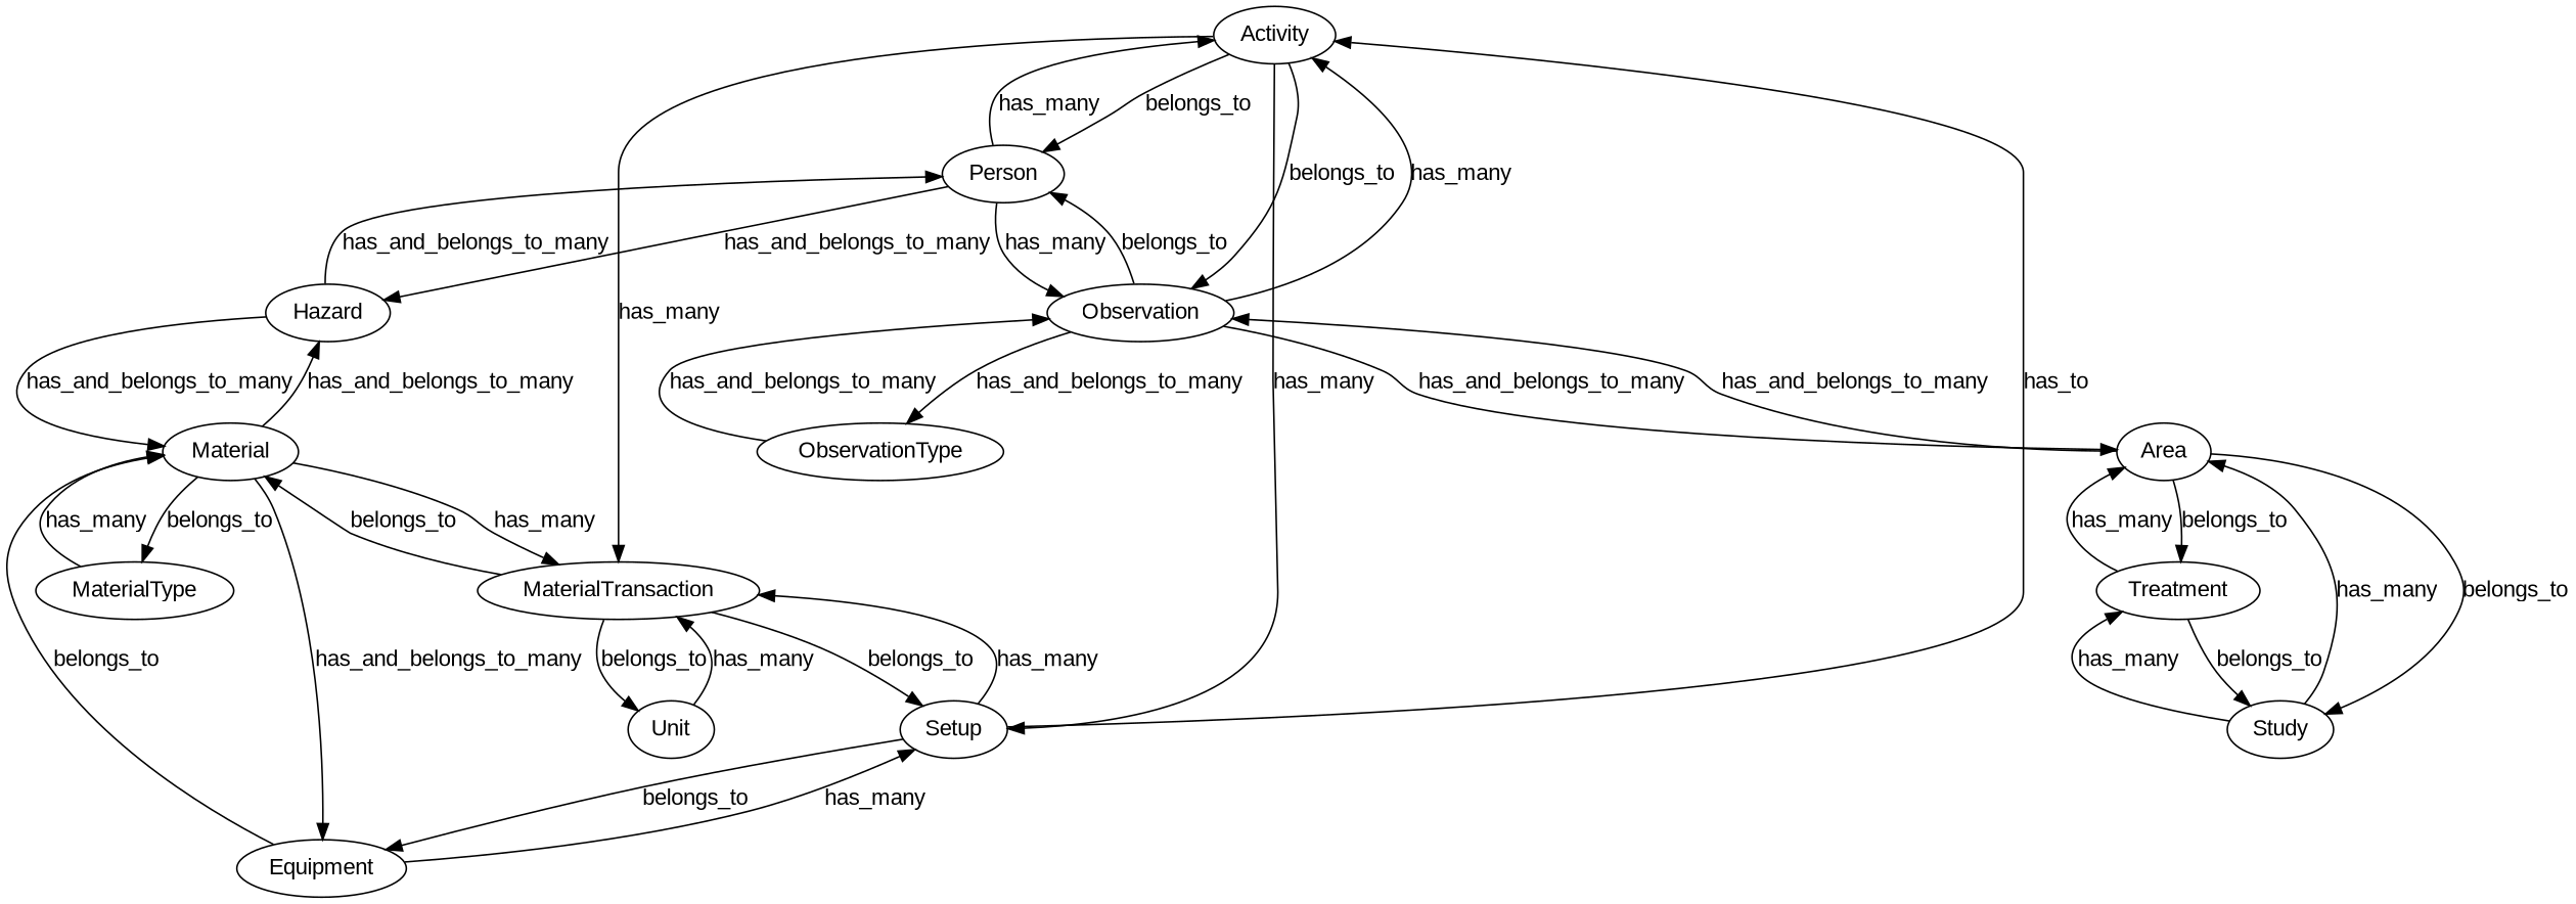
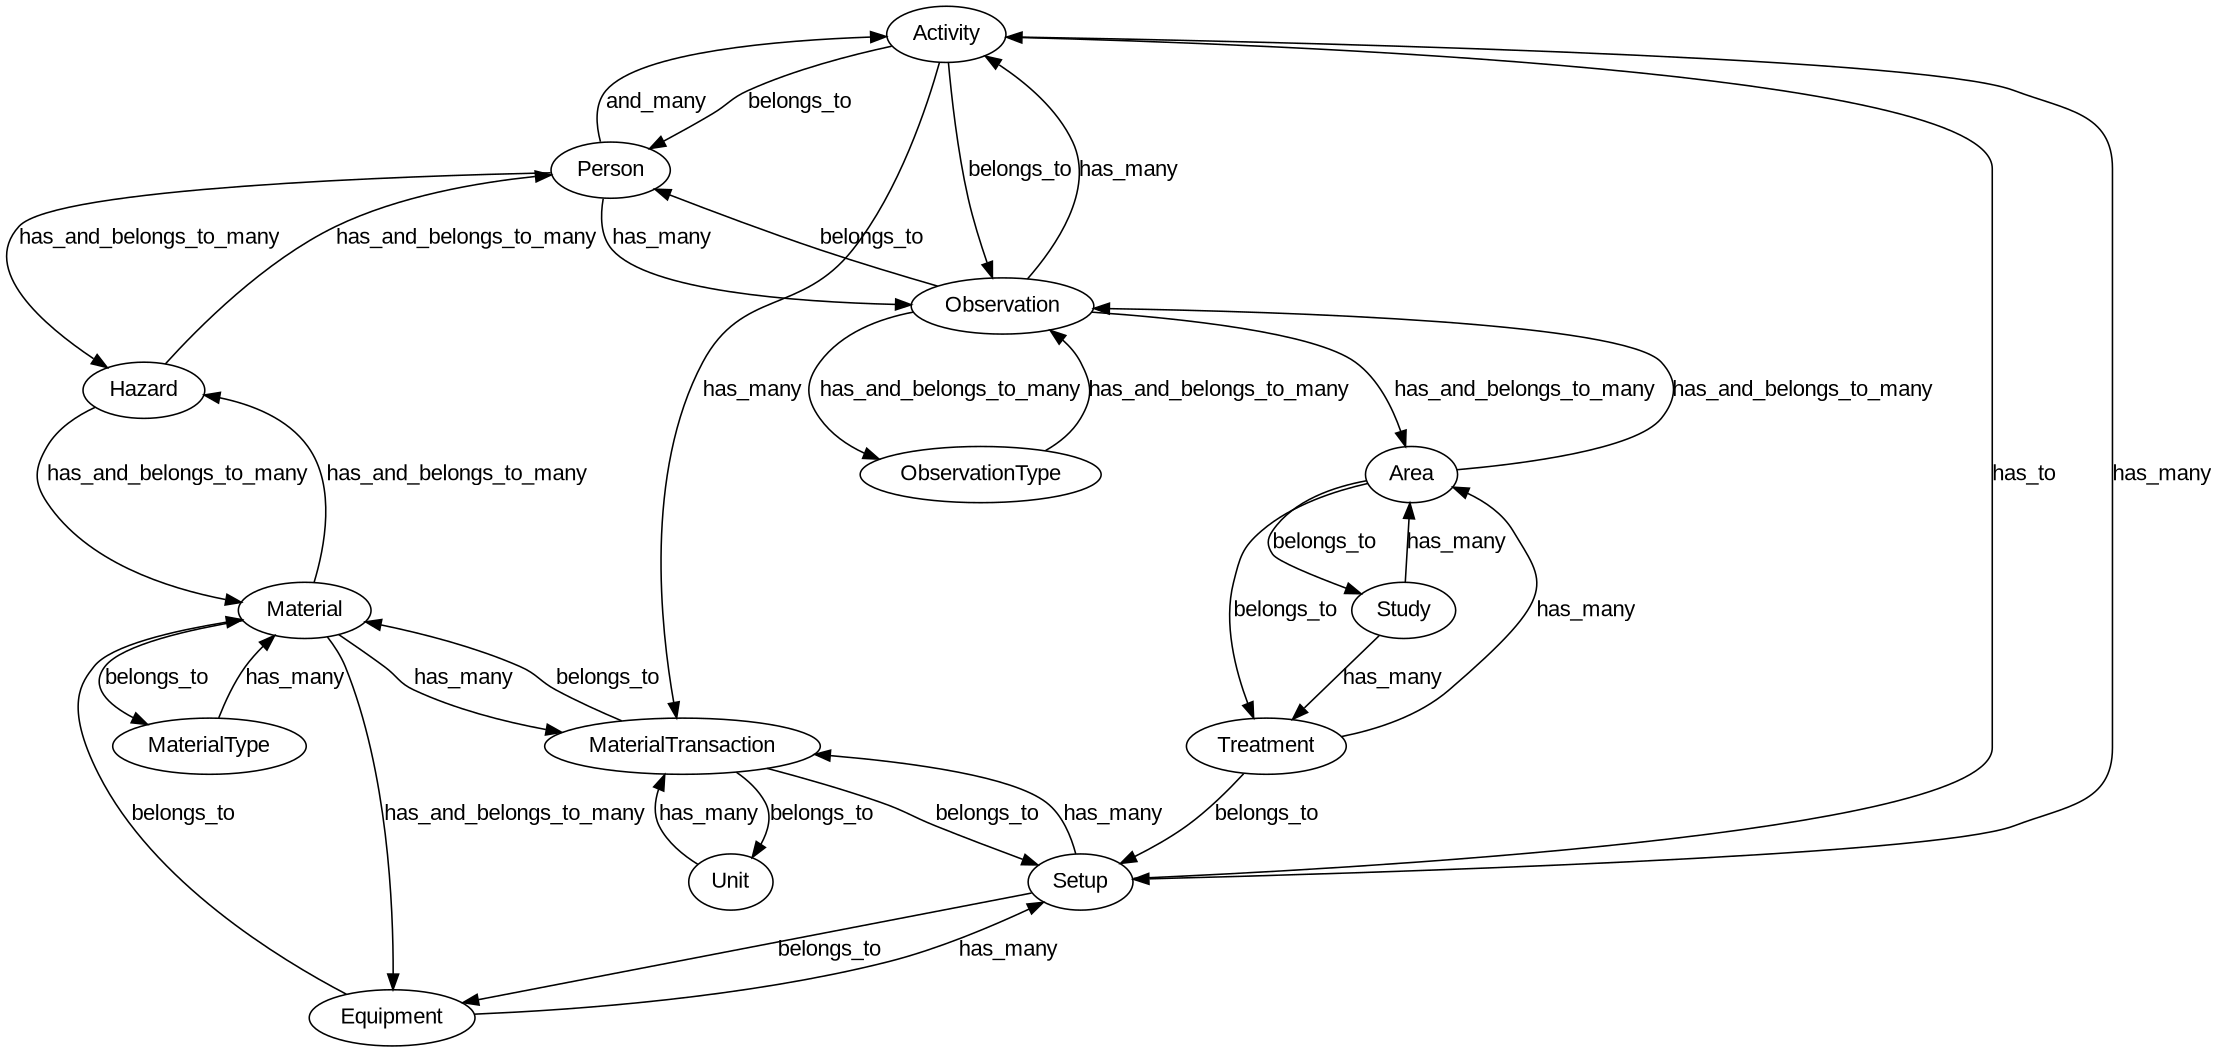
  digraph {
    fontname="Liberation Sans"
    node [fontname="Liberation Sans"]
    edge [fontname="Liberation Sans"]
    Activity
    Person
    Observation
    Setup
    MaterialTransaction
    Hazard
    Area
    ObservationType
    Equipment
    Material
    Unit
    Study
    Treatment
    MaterialType
    Activity -> Person [label=belongs_to]
    Activity -> Observation [label=belongs_to]
    Activity -> Setup [label=has_many]
    Activity -> MaterialTransaction [label=has_many]
-   Person -> Activity [label=has_many]
+   Person -> Activity [label=and_many]
    Person -> Observation [label=has_many]
    Person -> Hazard [label=has_and_belongs_to_many]
    Observation -> Activity [label=has_many]
    Observation -> Person [label=belongs_to]
    Observation -> Area [label=has_and_belongs_to_many]
    Observation -> ObservationType [label=has_and_belongs_to_many]
    Setup -> Activity [label=has_to]
    Setup -> MaterialTransaction [label=has_many]
    Setup -> Equipment [label=belongs_to]
    MaterialTransaction -> Setup [label=belongs_to]
    MaterialTransaction -> Material [label=belongs_to]
    MaterialTransaction -> Unit [label=belongs_to]
    Hazard -> Person [label=has_and_belongs_to_many]
    Hazard -> Material [label=has_and_belongs_to_many]
    Area -> Observation [label=has_and_belongs_to_many]
    Area -> Study [label=belongs_to]
    Area -> Treatment [label=belongs_to]
    ObservationType -> Observation [label=has_and_belongs_to_many]
    Equipment -> Setup [label=has_many]
    Equipment -> Material [label=belongs_to]
    Material -> MaterialTransaction [label=has_many]
    Material -> Hazard [label=has_and_belongs_to_many]
    Material -> Equipment [label=has_and_belongs_to_many]
    Material -> MaterialType [label=belongs_to]
    Unit -> MaterialTransaction [label=has_many]
    Study -> Area [label=has_many]
    Study -> Treatment [label=has_many]
    Treatment -> Area [label=has_many]
-   Treatment -> Study [label=belongs_to]
+   Treatment -> Setup [label=belongs_to]
    MaterialType -> Material [label=has_many]
  }
